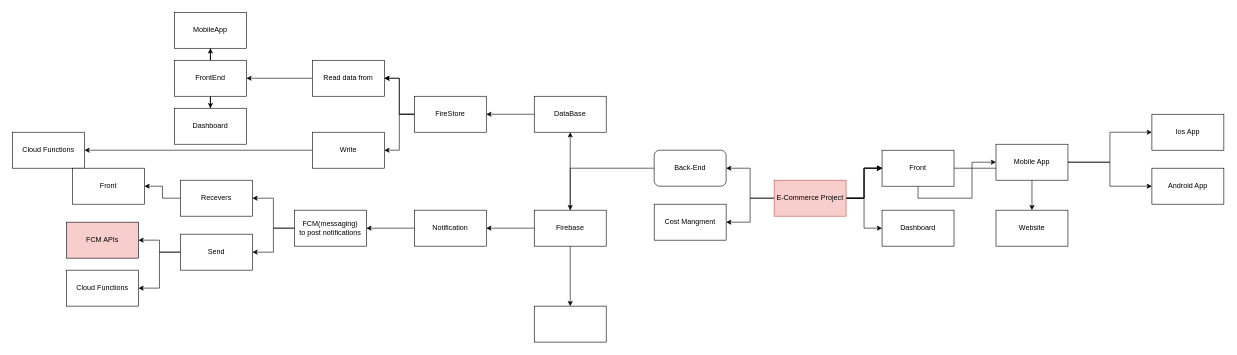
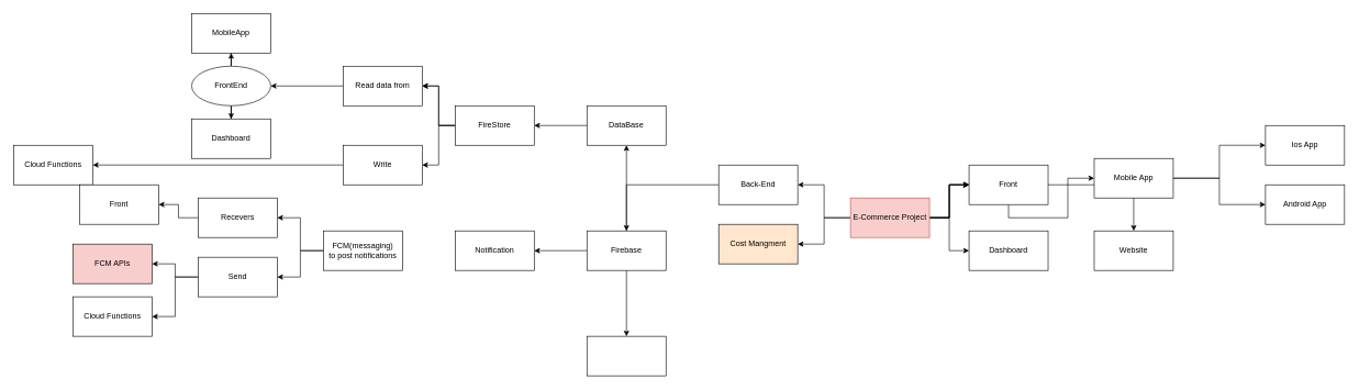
  <mxCell id="0" />
  <mxCell id="1" parent="0" />
  <mxCell id="2" value="" style="edgeStyle=orthogonalEdgeStyle;rounded=0;orthogonalLoop=1;jettySize=auto;html=1;" edge="1" parent="1" source="9" target="12"><mxGeometry relative="1" as="geometry" /></mxCell>
  <mxCell id="3" value="" style="edgeStyle=orthogonalEdgeStyle;rounded=0;orthogonalLoop=1;jettySize=auto;html=1;" edge="1" parent="1" source="9" target="12"><mxGeometry relative="1" as="geometry" /></mxCell>
  <mxCell id="4" value="" style="edgeStyle=orthogonalEdgeStyle;rounded=0;orthogonalLoop=1;jettySize=auto;html=1;" edge="1" parent="1" source="9" target="12"><mxGeometry relative="1" as="geometry" /></mxCell>
  <mxCell id="5" value="" style="edgeStyle=orthogonalEdgeStyle;rounded=0;orthogonalLoop=1;jettySize=auto;html=1;" edge="1" parent="1" source="9" target="12"><mxGeometry relative="1" as="geometry" /></mxCell>
  <mxCell id="6" value="" style="edgeStyle=orthogonalEdgeStyle;rounded=0;orthogonalLoop=1;jettySize=auto;html=1;" edge="1" parent="1" source="9" target="13"><mxGeometry relative="1" as="geometry" /></mxCell>
  <mxCell id="7" value="" style="edgeStyle=orthogonalEdgeStyle;rounded=0;orthogonalLoop=1;jettySize=auto;html=1;" edge="1" parent="1" source="9" target="15"><mxGeometry relative="1" as="geometry" /></mxCell>
  <mxCell id="8" value="" style="edgeStyle=orthogonalEdgeStyle;rounded=0;orthogonalLoop=1;jettySize=auto;html=1;" edge="1" parent="1" source="9" target="54"><mxGeometry relative="1" as="geometry" /></mxCell>
  <mxCell id="9" value="E-Commerce Project" style="rounded=0;whiteSpace=wrap;html=1;fillColor=#f8cecc;strokeColor=#b85450;" vertex="1" parent="1"><mxGeometry x="1290" y="300" width="120" height="60" as="geometry" /></mxCell>
  <mxCell id="10" value="" style="edgeStyle=orthogonalEdgeStyle;rounded=0;orthogonalLoop=1;jettySize=auto;html=1;" edge="1" parent="1" source="12" target="47"><mxGeometry relative="1" as="geometry"><Array as="points"><mxPoint x="1620" y="330" /><mxPoint x="1620" y="270" /></Array></mxGeometry></mxCell>
  <mxCell id="11" value="" style="edgeStyle=orthogonalEdgeStyle;rounded=0;orthogonalLoop=1;jettySize=auto;html=1;" edge="1" parent="1" source="12" target="48"><mxGeometry relative="1" as="geometry" /></mxCell>
  <mxCell id="12" value="Front" style="rounded=0;whiteSpace=wrap;html=1;" vertex="1" parent="1"><mxGeometry x="1470" y="250" width="120" height="60" as="geometry" /></mxCell>
  <mxCell id="13" value="Dashboard" style="whiteSpace=wrap;html=1;rounded=0;" vertex="1" parent="1"><mxGeometry x="1470" y="350" width="120" height="60" as="geometry" /></mxCell>
  <mxCell id="14" value="" style="edgeStyle=orthogonalEdgeStyle;rounded=0;orthogonalLoop=1;jettySize=auto;html=1;" edge="1" parent="1" source="15" target="19"><mxGeometry relative="1" as="geometry" /></mxCell>
- <mxCell id="15" value="Back-End" style="whiteSpace=wrap;html=1;rounded=1;" vertex="1" parent="1"><mxGeometry x="1090" y="250" width="120" height="60" as="geometry" /></mxCell>
+ <mxCell id="15" value="Back-End" style="whiteSpace=wrap;html=1;rounded=0;" vertex="1" parent="1"><mxGeometry x="1090" y="250" width="120" height="60" as="geometry" /></mxCell>
  <mxCell id="16" value="" style="edgeStyle=orthogonalEdgeStyle;rounded=0;orthogonalLoop=1;jettySize=auto;html=1;" edge="1" parent="1" source="19" target="21"><mxGeometry relative="1" as="geometry" /></mxCell>
  <mxCell id="17" value="" style="edgeStyle=orthogonalEdgeStyle;rounded=0;orthogonalLoop=1;jettySize=auto;html=1;" edge="1" parent="1" source="19" target="26"><mxGeometry relative="1" as="geometry" /></mxCell>
  <mxCell id="18" value="" style="edgeStyle=orthogonalEdgeStyle;rounded=0;orthogonalLoop=1;jettySize=auto;html=1;" edge="1" parent="1" source="19" target="38"><mxGeometry relative="1" as="geometry" /></mxCell>
  <mxCell id="19" value="Firebase" style="whiteSpace=wrap;html=1;rounded=0;" vertex="1" parent="1"><mxGeometry x="890" y="350" width="120" height="60" as="geometry" /></mxCell>
  <mxCell id="20" value="" style="edgeStyle=orthogonalEdgeStyle;rounded=0;orthogonalLoop=1;jettySize=auto;html=1;" edge="1" parent="1" source="21" target="25"><mxGeometry relative="1" as="geometry" /></mxCell>
  <mxCell id="21" value="DataBase" style="whiteSpace=wrap;html=1;rounded=0;" vertex="1" parent="1"><mxGeometry x="890" y="160" width="120" height="60" as="geometry" /></mxCell>
  <mxCell id="22" value="" style="edgeStyle=orthogonalEdgeStyle;rounded=0;orthogonalLoop=1;jettySize=auto;html=1;" edge="1" parent="1" source="25" target="28"><mxGeometry relative="1" as="geometry" /></mxCell>
  <mxCell id="23" value="" style="edgeStyle=orthogonalEdgeStyle;rounded=0;orthogonalLoop=1;jettySize=auto;html=1;" edge="1" parent="1" source="25" target="28"><mxGeometry relative="1" as="geometry" /></mxCell>
  <mxCell id="24" style="edgeStyle=orthogonalEdgeStyle;rounded=0;orthogonalLoop=1;jettySize=auto;html=1;" edge="1" parent="1" source="25" target="35"><mxGeometry relative="1" as="geometry" /></mxCell>
  <mxCell id="25" value="FireStore" style="whiteSpace=wrap;html=1;rounded=0;" vertex="1" parent="1"><mxGeometry x="690" y="160" width="120" height="60" as="geometry" /></mxCell>
  <mxCell id="26" value="" style="whiteSpace=wrap;html=1;rounded=0;" vertex="1" parent="1"><mxGeometry x="890" y="510" width="120" height="60" as="geometry" /></mxCell>
  <mxCell id="27" value="" style="edgeStyle=orthogonalEdgeStyle;rounded=0;orthogonalLoop=1;jettySize=auto;html=1;" edge="1" parent="1" source="28" target="31"><mxGeometry relative="1" as="geometry" /></mxCell>
  <mxCell id="28" value="Read data from" style="whiteSpace=wrap;html=1;rounded=0;" vertex="1" parent="1"><mxGeometry x="520" y="100" width="120" height="60" as="geometry" /></mxCell>
  <mxCell id="29" value="" style="edgeStyle=orthogonalEdgeStyle;rounded=0;orthogonalLoop=1;jettySize=auto;html=1;" edge="1" parent="1" source="31" target="32"><mxGeometry relative="1" as="geometry" /></mxCell>
  <mxCell id="30" value="" style="edgeStyle=orthogonalEdgeStyle;rounded=0;orthogonalLoop=1;jettySize=auto;html=1;" edge="1" parent="1" source="31" target="33"><mxGeometry relative="1" as="geometry" /></mxCell>
- <mxCell id="31" value="FrontEnd" style="whiteSpace=wrap;html=1;rounded=0;" vertex="1" parent="1"><mxGeometry x="290" y="100" width="120" height="60" as="geometry" /></mxCell>
+ <mxCell id="31" value="FrontEnd" style="ellipse;whiteSpace=wrap;html=1;" vertex="1" parent="1"><mxGeometry x="290" y="100" width="120" height="60" as="geometry" /></mxCell>
  <mxCell id="32" value="MobileApp" style="whiteSpace=wrap;html=1;rounded=0;" vertex="1" parent="1"><mxGeometry x="290" y="20" width="120" height="60" as="geometry" /></mxCell>
  <mxCell id="33" value="Dashboard" style="whiteSpace=wrap;html=1;rounded=0;" vertex="1" parent="1"><mxGeometry x="290" y="180" width="120" height="60" as="geometry" /></mxCell>
  <mxCell id="34" value="" style="edgeStyle=orthogonalEdgeStyle;rounded=0;orthogonalLoop=1;jettySize=auto;html=1;" edge="1" parent="1" source="35" target="36"><mxGeometry relative="1" as="geometry" /></mxCell>
  <mxCell id="35" value="Write" style="whiteSpace=wrap;html=1;rounded=0;" vertex="1" parent="1"><mxGeometry x="520" y="220" width="120" height="60" as="geometry" /></mxCell>
  <mxCell id="36" value="Cloud Functions" style="whiteSpace=wrap;html=1;rounded=0;" vertex="1" parent="1"><mxGeometry x="20" y="220" width="120" height="60" as="geometry" /></mxCell>
- <mxCell id="37" value="" style="edgeStyle=orthogonalEdgeStyle;rounded=0;orthogonalLoop=1;jettySize=auto;html=1;" edge="1" parent="1" source="38" target="41"><mxGeometry relative="1" as="geometry" /></mxCell>
  <mxCell id="38" value="Notification" style="whiteSpace=wrap;html=1;rounded=0;" vertex="1" parent="1"><mxGeometry x="690" y="350" width="120" height="60" as="geometry" /></mxCell>
  <mxCell id="39" value="" style="edgeStyle=orthogonalEdgeStyle;rounded=0;orthogonalLoop=1;jettySize=auto;html=1;" edge="1" parent="1" source="41" target="43"><mxGeometry relative="1" as="geometry" /></mxCell>
  <mxCell id="40" value="" style="edgeStyle=orthogonalEdgeStyle;rounded=0;orthogonalLoop=1;jettySize=auto;html=1;" edge="1" parent="1" source="41" target="53"><mxGeometry relative="1" as="geometry" /></mxCell>
  <mxCell id="41" value="FCM(messaging)&lt;br&gt;to post notifications" style="whiteSpace=wrap;html=1;rounded=0;" vertex="1" parent="1"><mxGeometry x="490" y="350" width="120" height="60" as="geometry" /></mxCell>
  <mxCell id="42" value="" style="edgeStyle=orthogonalEdgeStyle;rounded=0;orthogonalLoop=1;jettySize=auto;html=1;" edge="1" parent="1" source="43" target="44"><mxGeometry relative="1" as="geometry" /></mxCell>
  <mxCell id="43" value="Recevers" style="whiteSpace=wrap;html=1;rounded=0;" vertex="1" parent="1"><mxGeometry x="300" y="300" width="120" height="60" as="geometry" /></mxCell>
  <mxCell id="44" value="Front" style="whiteSpace=wrap;html=1;rounded=0;" vertex="1" parent="1"><mxGeometry x="120" y="280" width="120" height="60" as="geometry" /></mxCell>
  <mxCell id="45" value="" style="edgeStyle=orthogonalEdgeStyle;rounded=0;orthogonalLoop=1;jettySize=auto;html=1;" edge="1" parent="1" source="47" target="49"><mxGeometry relative="1" as="geometry" /></mxCell>
  <mxCell id="46" value="" style="edgeStyle=orthogonalEdgeStyle;rounded=0;orthogonalLoop=1;jettySize=auto;html=1;" edge="1" parent="1" source="47" target="50"><mxGeometry relative="1" as="geometry" /></mxCell>
  <mxCell id="47" value="Mobile App" style="whiteSpace=wrap;html=1;rounded=0;" vertex="1" parent="1"><mxGeometry x="1660" y="240" width="120" height="60" as="geometry" /></mxCell>
  <mxCell id="48" value="Website" style="whiteSpace=wrap;html=1;rounded=0;" vertex="1" parent="1"><mxGeometry x="1660" y="350" width="120" height="60" as="geometry" /></mxCell>
  <mxCell id="49" value="Android App" style="whiteSpace=wrap;html=1;rounded=0;" vertex="1" parent="1"><mxGeometry x="1920" y="280" width="120" height="60" as="geometry" /></mxCell>
  <mxCell id="50" value="Ios App" style="whiteSpace=wrap;html=1;rounded=0;" vertex="1" parent="1"><mxGeometry x="1920" y="190" width="120" height="60" as="geometry" /></mxCell>
  <mxCell id="51" value="" style="edgeStyle=orthogonalEdgeStyle;rounded=0;orthogonalLoop=1;jettySize=auto;html=1;" edge="1" parent="1" source="53" target="55"><mxGeometry relative="1" as="geometry" /></mxCell>
  <mxCell id="52" value="" style="edgeStyle=orthogonalEdgeStyle;rounded=0;orthogonalLoop=1;jettySize=auto;html=1;" edge="1" parent="1" source="53" target="56"><mxGeometry relative="1" as="geometry" /></mxCell>
  <mxCell id="53" value="Send" style="whiteSpace=wrap;html=1;rounded=0;" vertex="1" parent="1"><mxGeometry x="300" y="390" width="120" height="60" as="geometry" /></mxCell>
- <mxCell id="54" value="Cost Mangment" style="whiteSpace=wrap;html=1;rounded=0;" vertex="1" parent="1"><mxGeometry x="1090" y="340" width="120" height="60" as="geometry" /></mxCell>
+ <mxCell id="54" value="Cost Mangment" style="whiteSpace=wrap;html=1;rounded=0;fillColor=#ffe6cc;" vertex="1" parent="1"><mxGeometry x="1090" y="340" width="120" height="60" as="geometry" /></mxCell>
  <mxCell id="55" value="FCM APIs" style="whiteSpace=wrap;html=1;rounded=0;fillColor=#f8cecc;" vertex="1" parent="1"><mxGeometry x="110" y="370" width="120" height="60" as="geometry" /></mxCell>
  <mxCell id="56" value="Cloud Functions" style="whiteSpace=wrap;html=1;rounded=0;" vertex="1" parent="1"><mxGeometry x="110" y="450" width="120" height="60" as="geometry" /></mxCell>
